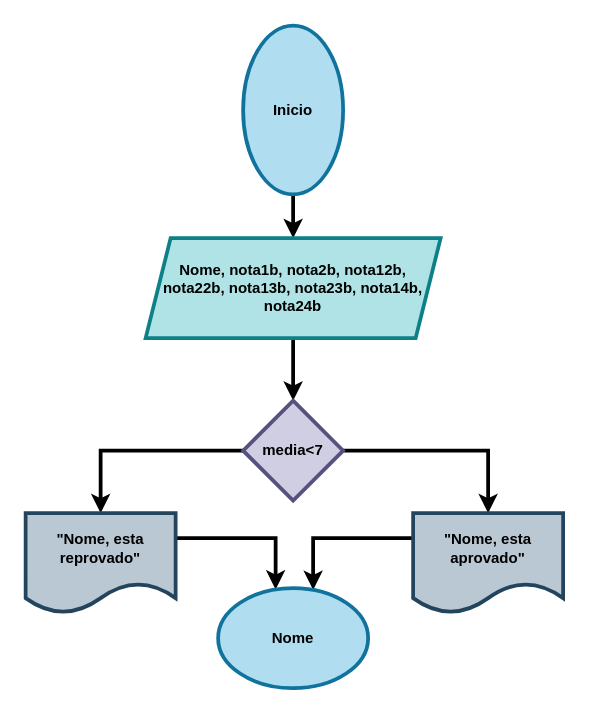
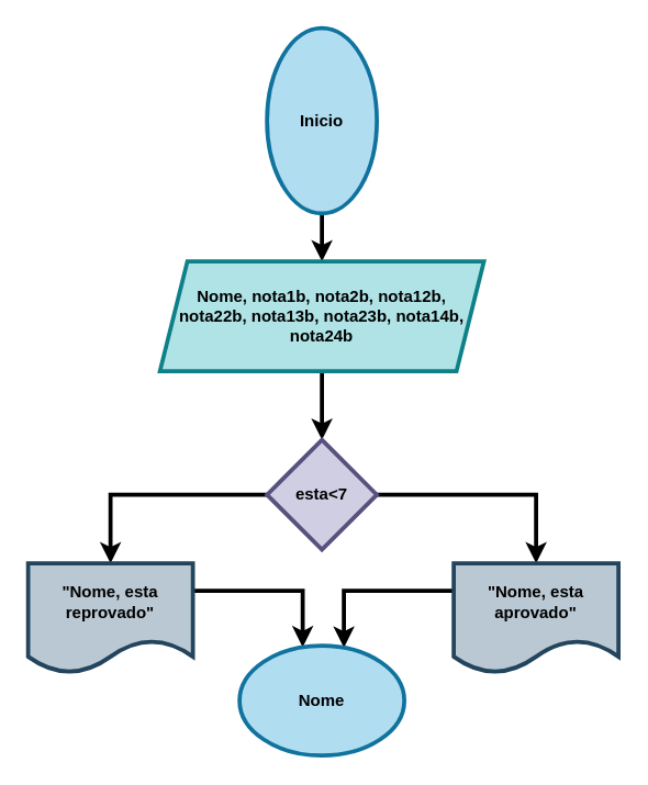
  <mxCell id="0" />
  <mxCell id="1" parent="0" />
  <mxCell id="2" value="" style="edgeStyle=orthogonalEdgeStyle;rounded=0;orthogonalLoop=1;jettySize=auto;html=1;strokeWidth=3;fontStyle=1" edge="1" parent="1" source="3" target="5"><mxGeometry relative="1" as="geometry" /></mxCell>
  <mxCell id="3" value="Inicio" style="ellipse;whiteSpace=wrap;html=1;aspect=fixed;strokeWidth=3;fontStyle=1;fillColor=#b1ddf0;strokeColor=#10739e;" vertex="1" parent="1"><mxGeometry x="194" y="20" width="80" height="135" as="geometry" /></mxCell>
  <mxCell id="4" value="" style="edgeStyle=orthogonalEdgeStyle;rounded=0;orthogonalLoop=1;jettySize=auto;html=1;strokeWidth=3;fontStyle=1" edge="1" parent="1" source="5" target="8"><mxGeometry relative="1" as="geometry" /></mxCell>
  <mxCell id="5" value="Nome, nota1b, nota2b, nota12b, nota22b, nota13b, nota23b, nota14b, nota24b" style="shape=parallelogram;perimeter=parallelogramPerimeter;whiteSpace=wrap;html=1;fixedSize=1;strokeWidth=3;fontStyle=1;fillColor=#b0e3e6;strokeColor=#0e8088;fontSize=12;" vertex="1" parent="1"><mxGeometry x="116" y="190" width="236" height="80" as="geometry" /></mxCell>
  <mxCell id="6" value="" style="edgeStyle=orthogonalEdgeStyle;rounded=0;orthogonalLoop=1;jettySize=auto;html=1;strokeWidth=3;fontStyle=1" edge="1" parent="1" source="8" target="10"><mxGeometry relative="1" as="geometry" /></mxCell>
  <mxCell id="7" value="" style="edgeStyle=orthogonalEdgeStyle;rounded=0;orthogonalLoop=1;jettySize=auto;html=1;strokeWidth=3;fontStyle=1" edge="1" parent="1" source="8" target="12"><mxGeometry relative="1" as="geometry" /></mxCell>
- <mxCell id="8" value="media&amp;lt;7" style="rhombus;whiteSpace=wrap;html=1;strokeWidth=3;fontStyle=1;fillColor=#d0cee2;strokeColor=#56517e;" vertex="1" parent="1"><mxGeometry x="194" y="320" width="80" height="80" as="geometry" /></mxCell>
+ <mxCell id="8" value="esta&amp;lt;7" style="rhombus;whiteSpace=wrap;html=1;strokeWidth=3;fontStyle=1;fillColor=#d0cee2;strokeColor=#56517e;" vertex="1" parent="1"><mxGeometry x="194" y="320" width="80" height="80" as="geometry" /></mxCell>
  <mxCell id="9" value="" style="edgeStyle=orthogonalEdgeStyle;rounded=0;orthogonalLoop=1;jettySize=auto;html=1;strokeWidth=3;fontStyle=1" edge="1" parent="1" source="10" target="13"><mxGeometry relative="1" as="geometry"><Array as="points"><mxPoint x="220" y="430" /></Array></mxGeometry></mxCell>
  <mxCell id="10" value="&quot;Nome, esta reprovado&quot;" style="shape=document;whiteSpace=wrap;html=1;boundedLbl=1;strokeWidth=3;fontStyle=1;fillColor=#bac8d3;strokeColor=#23445d;" vertex="1" parent="1"><mxGeometry x="20" y="410" width="120" height="80" as="geometry" /></mxCell>
  <mxCell id="11" value="" style="edgeStyle=orthogonalEdgeStyle;rounded=0;orthogonalLoop=1;jettySize=auto;html=1;strokeWidth=3;fontStyle=1" edge="1" parent="1" source="12" target="13"><mxGeometry relative="1" as="geometry"><Array as="points"><mxPoint x="250" y="430" /></Array></mxGeometry></mxCell>
  <mxCell id="12" value="&quot;Nome, esta aprovado&quot;" style="shape=document;whiteSpace=wrap;html=1;boundedLbl=1;strokeWidth=3;fontStyle=1;fillColor=#bac8d3;strokeColor=#23445d;" vertex="1" parent="1"><mxGeometry x="330" y="410" width="120" height="80" as="geometry" /></mxCell>
  <mxCell id="13" value="Nome" style="ellipse;whiteSpace=wrap;html=1;strokeWidth=3;fontStyle=1;fillColor=#b1ddf0;strokeColor=#10739e;" vertex="1" parent="1"><mxGeometry x="174" y="470" width="120" height="80" as="geometry" /></mxCell>
